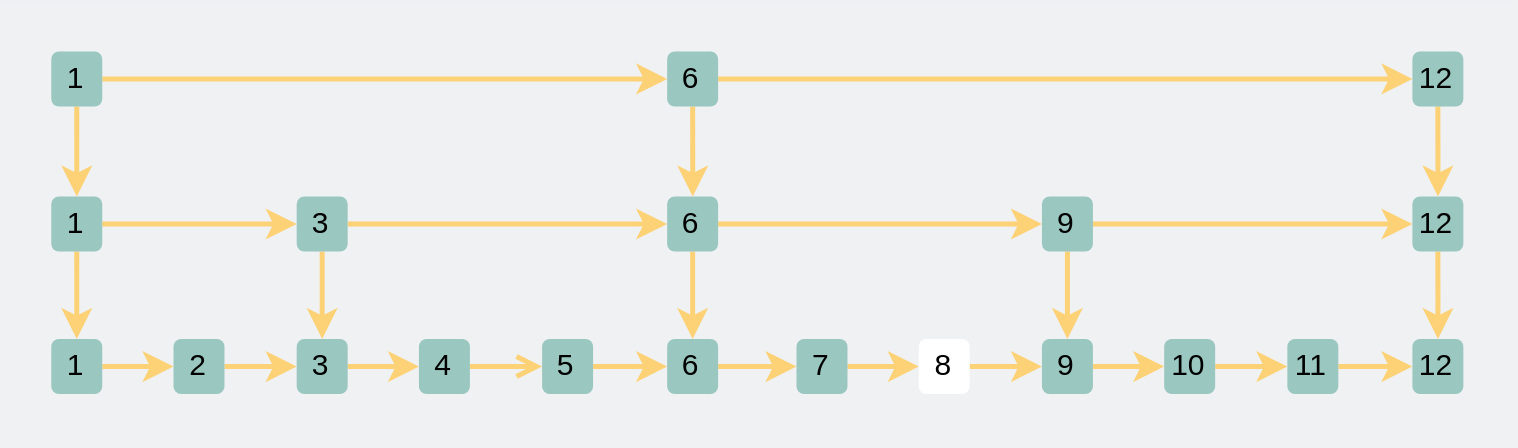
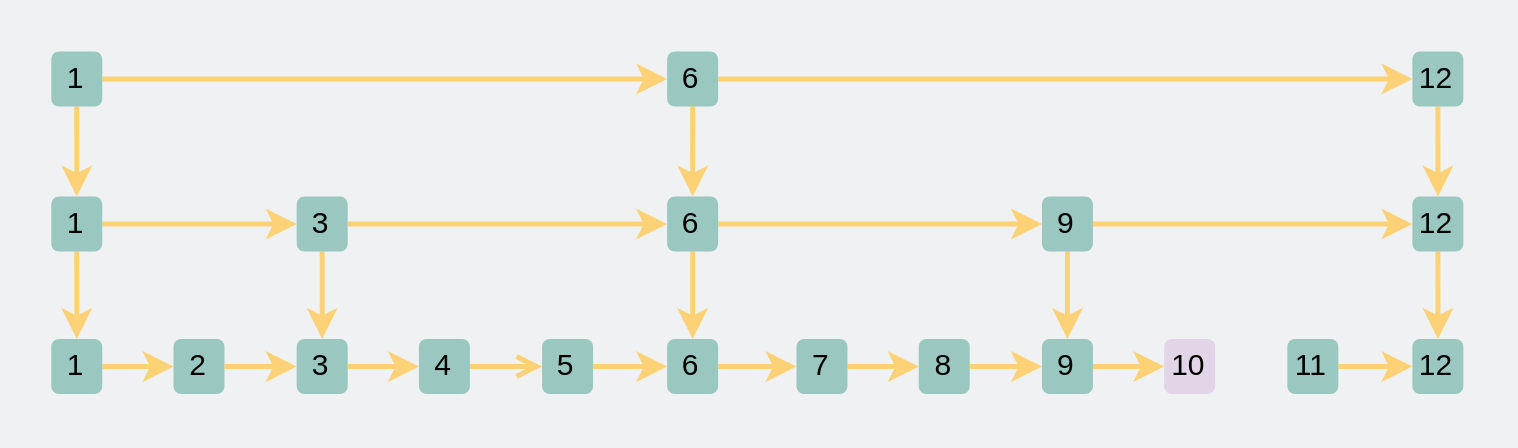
  <mxCell id="0" />
  <mxCell id="1" parent="0" />
  <mxCell id="2" style="edgeStyle=orthogonalEdgeStyle;rounded=0;orthogonalLoop=1;jettySize=auto;html=1;exitX=1;exitY=0.5;exitDx=0;exitDy=0;fontSize=24;strokeColor=#FDD276;strokeWidth=2;" parent="1" source="3" target="5" edge="1"><mxGeometry relative="1" as="geometry" /></mxCell>
  <mxCell id="3" value="&lt;font&gt;1&lt;/font&gt;" style="rounded=1;whiteSpace=wrap;html=1;fillColor=#9AC7BF;strokeColor=none;fontColor=#000000;" parent="1" vertex="1"><mxGeometry x="20" y="135" width="20.38" height="22" as="geometry" /></mxCell>
  <mxCell id="4" style="edgeStyle=orthogonalEdgeStyle;rounded=0;orthogonalLoop=1;jettySize=auto;html=1;exitX=1;exitY=0.5;exitDx=0;exitDy=0;entryX=0;entryY=0.5;entryDx=0;entryDy=0;fontSize=24;strokeColor=#FDD276;strokeWidth=2;" parent="1" source="5" target="7" edge="1"><mxGeometry relative="1" as="geometry" /></mxCell>
  <mxCell id="5" value="&lt;font&gt;2&lt;/font&gt;" style="rounded=1;whiteSpace=wrap;html=1;fillColor=#9AC7BF;strokeColor=none;fontColor=#000000;" parent="1" vertex="1"><mxGeometry x="68.88" y="135" width="20.38" height="22" as="geometry" /></mxCell>
  <mxCell id="6" style="edgeStyle=orthogonalEdgeStyle;rounded=0;orthogonalLoop=1;jettySize=auto;html=1;exitX=1;exitY=0.5;exitDx=0;exitDy=0;entryX=0;entryY=0.5;entryDx=0;entryDy=0;fontSize=24;strokeColor=#FDD276;strokeWidth=2;" parent="1" source="7" target="9" edge="1"><mxGeometry relative="1" as="geometry" /></mxCell>
  <mxCell id="7" value="&lt;font&gt;3&lt;/font&gt;" style="rounded=1;whiteSpace=wrap;html=1;fillColor=#9AC7BF;strokeColor=none;fontColor=#000000;" parent="1" vertex="1"><mxGeometry x="118.14" y="135" width="20.38" height="22" as="geometry" /></mxCell>
  <mxCell id="8" style="edgeStyle=orthogonalEdgeStyle;rounded=0;orthogonalLoop=1;jettySize=auto;html=1;exitX=1;exitY=0.5;exitDx=0;exitDy=0;entryX=0;entryY=0.5;entryDx=0;entryDy=0;fontSize=24;strokeColor=#FDD276;strokeWidth=2;endArrow=open;" parent="1" source="9" target="11" edge="1"><mxGeometry relative="1" as="geometry" /></mxCell>
  <mxCell id="9" value="&lt;font&gt;4&lt;/font&gt;" style="rounded=1;whiteSpace=wrap;html=1;fillColor=#9AC7BF;strokeColor=none;fontColor=#000000;" parent="1" vertex="1"><mxGeometry x="167.02" y="135" width="20.38" height="22" as="geometry" /></mxCell>
  <mxCell id="10" style="edgeStyle=orthogonalEdgeStyle;rounded=0;orthogonalLoop=1;jettySize=auto;html=1;exitX=1;exitY=0.5;exitDx=0;exitDy=0;entryX=0;entryY=0.5;entryDx=0;entryDy=0;fontSize=24;strokeColor=#FDD276;strokeWidth=2;" parent="1" source="11" target="13" edge="1"><mxGeometry relative="1" as="geometry" /></mxCell>
  <mxCell id="11" value="&lt;font&gt;5&lt;/font&gt;" style="rounded=1;whiteSpace=wrap;html=1;fillColor=#9AC7BF;strokeColor=none;fontColor=#000000;" parent="1" vertex="1"><mxGeometry x="216.27" y="135" width="20.38" height="22" as="geometry" /></mxCell>
  <mxCell id="12" style="edgeStyle=orthogonalEdgeStyle;rounded=0;orthogonalLoop=1;jettySize=auto;html=1;exitX=1;exitY=0.5;exitDx=0;exitDy=0;fontSize=24;strokeColor=#FDD276;strokeWidth=2;" parent="1" source="13" target="15" edge="1"><mxGeometry relative="1" as="geometry" /></mxCell>
  <mxCell id="13" value="&lt;font&gt;6&lt;/font&gt;" style="rounded=1;whiteSpace=wrap;html=1;fillColor=#9AC7BF;strokeColor=none;fontColor=#000000;" parent="1" vertex="1"><mxGeometry x="266.27" y="135" width="20.38" height="22" as="geometry" /></mxCell>
  <mxCell id="14" style="edgeStyle=orthogonalEdgeStyle;rounded=0;orthogonalLoop=1;jettySize=auto;html=1;exitX=1;exitY=0.5;exitDx=0;exitDy=0;fontSize=24;strokeColor=#FDD276;strokeWidth=2;" parent="1" source="15" target="17" edge="1"><mxGeometry relative="1" as="geometry" /></mxCell>
  <mxCell id="15" value="&lt;font&gt;7&lt;/font&gt;" style="rounded=1;whiteSpace=wrap;html=1;fillColor=#9AC7BF;strokeColor=none;fontColor=#000000;" parent="1" vertex="1"><mxGeometry x="318" y="135" width="20.38" height="22" as="geometry" /></mxCell>
  <mxCell id="16" style="edgeStyle=orthogonalEdgeStyle;rounded=0;orthogonalLoop=1;jettySize=auto;html=1;exitX=1;exitY=0.5;exitDx=0;exitDy=0;entryX=0;entryY=0.5;entryDx=0;entryDy=0;fontSize=24;strokeColor=#FDD276;strokeWidth=2;" parent="1" source="17" target="19" edge="1"><mxGeometry relative="1" as="geometry" /></mxCell>
- <mxCell id="17" value="&lt;font&gt;8&lt;/font&gt;" style="rounded=1;whiteSpace=wrap;html=1;fillColor=#ffffff;strokeColor=none;fontColor=#000000;" parent="1" vertex="1"><mxGeometry x="366.88" y="135" width="20.38" height="22" as="geometry" /></mxCell>
+ <mxCell id="17" value="&lt;font&gt;8&lt;/font&gt;" style="rounded=1;whiteSpace=wrap;html=1;fillColor=#9AC7BF;strokeColor=none;fontColor=#000000;" parent="1" vertex="1"><mxGeometry x="366.88" y="135" width="20.38" height="22" as="geometry" /></mxCell>
  <mxCell id="18" style="edgeStyle=orthogonalEdgeStyle;rounded=0;orthogonalLoop=1;jettySize=auto;html=1;exitX=1;exitY=0.5;exitDx=0;exitDy=0;entryX=0;entryY=0.5;entryDx=0;entryDy=0;fontSize=24;strokeColor=#FDD276;strokeWidth=2;" parent="1" source="19" target="21" edge="1"><mxGeometry relative="1" as="geometry" /></mxCell>
  <mxCell id="19" value="&lt;font&gt;9&lt;/font&gt;" style="rounded=1;whiteSpace=wrap;html=1;fillColor=#9AC7BF;strokeColor=none;fontColor=#000000;" parent="1" vertex="1"><mxGeometry x="416.14" y="135" width="20.38" height="22" as="geometry" /></mxCell>
- <mxCell id="20" style="edgeStyle=orthogonalEdgeStyle;rounded=0;orthogonalLoop=1;jettySize=auto;html=1;exitX=1;exitY=0.5;exitDx=0;exitDy=0;entryX=0;entryY=0.5;entryDx=0;entryDy=0;fontSize=24;strokeColor=#FDD276;strokeWidth=2;" parent="1" source="21" target="23" edge="1"><mxGeometry relative="1" as="geometry" /></mxCell>
- <mxCell id="21" value="10" style="rounded=1;whiteSpace=wrap;html=1;fillColor=#9AC7BF;strokeColor=none;fontColor=#000000;" parent="1" vertex="1"><mxGeometry x="465.02" y="135" width="20.38" height="22" as="geometry" /></mxCell>
+ <mxCell id="21" value="10" style="rounded=1;whiteSpace=wrap;html=1;fillColor=#e1d5e7;strokeColor=none;fontColor=#000000;" parent="1" vertex="1"><mxGeometry x="465.02" y="135" width="20.38" height="22" as="geometry" /></mxCell>
  <mxCell id="22" style="edgeStyle=orthogonalEdgeStyle;rounded=0;orthogonalLoop=1;jettySize=auto;html=1;exitX=1;exitY=0.5;exitDx=0;exitDy=0;fontSize=24;strokeColor=#FDD276;strokeWidth=2;" parent="1" source="23" target="24" edge="1"><mxGeometry relative="1" as="geometry" /></mxCell>
  <mxCell id="23" value="&lt;font&gt;11&lt;/font&gt;" style="rounded=1;whiteSpace=wrap;html=1;fillColor=#9AC7BF;strokeColor=none;fontColor=#000000;" parent="1" vertex="1"><mxGeometry x="514.27" y="135" width="20.38" height="22" as="geometry" /></mxCell>
  <mxCell id="24" value="&lt;font&gt;12&lt;/font&gt;" style="rounded=1;whiteSpace=wrap;html=1;fillColor=#9AC7BF;strokeColor=none;fontColor=#000000;" parent="1" vertex="1"><mxGeometry x="564.27" y="135" width="20.38" height="22" as="geometry" /></mxCell>
  <mxCell id="25" style="edgeStyle=orthogonalEdgeStyle;rounded=0;orthogonalLoop=1;jettySize=auto;html=1;exitX=0.5;exitY=1;exitDx=0;exitDy=0;strokeColor=#FDD276;strokeWidth=2;" parent="1" source="27" target="3" edge="1"><mxGeometry relative="1" as="geometry" /></mxCell>
  <mxCell id="26" style="edgeStyle=orthogonalEdgeStyle;rounded=0;orthogonalLoop=1;jettySize=auto;html=1;exitX=1;exitY=0.5;exitDx=0;exitDy=0;entryX=0;entryY=0.5;entryDx=0;entryDy=0;strokeColor=#FDD276;strokeWidth=2;" parent="1" source="27" target="43" edge="1"><mxGeometry relative="1" as="geometry" /></mxCell>
  <mxCell id="27" value="&lt;font&gt;1&lt;/font&gt;" style="rounded=1;whiteSpace=wrap;html=1;fillColor=#9AC7BF;strokeColor=none;fontColor=#000000;" parent="1" vertex="1"><mxGeometry x="20" y="78" width="20.38" height="22" as="geometry" /></mxCell>
  <mxCell id="28" style="edgeStyle=orthogonalEdgeStyle;rounded=0;orthogonalLoop=1;jettySize=auto;html=1;exitX=1;exitY=0.5;exitDx=0;exitDy=0;entryX=0;entryY=0.5;entryDx=0;entryDy=0;strokeColor=#FDD276;strokeWidth=2;" parent="1" source="30" target="46" edge="1"><mxGeometry relative="1" as="geometry" /></mxCell>
  <mxCell id="29" style="edgeStyle=orthogonalEdgeStyle;rounded=0;orthogonalLoop=1;jettySize=auto;html=1;exitX=0.5;exitY=1;exitDx=0;exitDy=0;entryX=0.5;entryY=0;entryDx=0;entryDy=0;strokeColor=#FDD276;strokeWidth=2;" parent="1" source="30" target="13" edge="1"><mxGeometry relative="1" as="geometry" /></mxCell>
  <mxCell id="30" value="&lt;font&gt;6&lt;/font&gt;" style="rounded=1;whiteSpace=wrap;html=1;fillColor=#9AC7BF;strokeColor=none;fontColor=#000000;" parent="1" vertex="1"><mxGeometry x="266.27" y="78" width="20.38" height="22" as="geometry" /></mxCell>
  <mxCell id="31" style="edgeStyle=orthogonalEdgeStyle;rounded=0;orthogonalLoop=1;jettySize=auto;html=1;exitX=0.5;exitY=1;exitDx=0;exitDy=0;strokeColor=#FDD276;strokeWidth=2;" parent="1" source="32" target="24" edge="1"><mxGeometry relative="1" as="geometry" /></mxCell>
  <mxCell id="32" value="&lt;font&gt;12&lt;/font&gt;" style="rounded=1;whiteSpace=wrap;html=1;fillColor=#9AC7BF;strokeColor=none;fontColor=#000000;" parent="1" vertex="1"><mxGeometry x="564.27" y="78" width="20.38" height="22" as="geometry" /></mxCell>
  <mxCell id="33" style="edgeStyle=orthogonalEdgeStyle;rounded=0;orthogonalLoop=1;jettySize=auto;html=1;exitX=1;exitY=0.5;exitDx=0;exitDy=0;entryX=0;entryY=0.5;entryDx=0;entryDy=0;strokeColor=#FDD276;strokeWidth=2;" parent="1" source="35" target="38" edge="1"><mxGeometry relative="1" as="geometry" /></mxCell>
  <mxCell id="34" style="edgeStyle=orthogonalEdgeStyle;rounded=0;orthogonalLoop=1;jettySize=auto;html=1;exitX=0.5;exitY=1;exitDx=0;exitDy=0;strokeColor=#FDD276;strokeWidth=2;" parent="1" source="35" target="27" edge="1"><mxGeometry relative="1" as="geometry" /></mxCell>
  <mxCell id="35" value="&lt;font&gt;1&lt;/font&gt;" style="rounded=1;whiteSpace=wrap;html=1;fillColor=#9AC7BF;strokeColor=none;fontColor=#000000;" parent="1" vertex="1"><mxGeometry x="20" y="20" width="20.38" height="22" as="geometry" /></mxCell>
  <mxCell id="36" style="edgeStyle=orthogonalEdgeStyle;rounded=0;orthogonalLoop=1;jettySize=auto;html=1;exitX=1;exitY=0.5;exitDx=0;exitDy=0;strokeColor=#FDD276;strokeWidth=2;" parent="1" source="38" target="40" edge="1"><mxGeometry relative="1" as="geometry" /></mxCell>
  <mxCell id="37" style="edgeStyle=orthogonalEdgeStyle;rounded=0;orthogonalLoop=1;jettySize=auto;html=1;exitX=0.5;exitY=1;exitDx=0;exitDy=0;strokeColor=#FDD276;strokeWidth=2;" parent="1" source="38" target="30" edge="1"><mxGeometry relative="1" as="geometry" /></mxCell>
  <mxCell id="38" value="&lt;font&gt;6&lt;/font&gt;" style="rounded=1;whiteSpace=wrap;html=1;fillColor=#9AC7BF;strokeColor=none;fontColor=#000000;" parent="1" vertex="1"><mxGeometry x="266.27" y="20" width="20.38" height="22" as="geometry" /></mxCell>
  <mxCell id="39" style="edgeStyle=orthogonalEdgeStyle;rounded=0;orthogonalLoop=1;jettySize=auto;html=1;exitX=0.5;exitY=1;exitDx=0;exitDy=0;strokeColor=#FDD276;strokeWidth=2;" parent="1" source="40" target="32" edge="1"><mxGeometry relative="1" as="geometry" /></mxCell>
  <mxCell id="40" value="&lt;font&gt;12&lt;/font&gt;" style="rounded=1;whiteSpace=wrap;html=1;fillColor=#9AC7BF;strokeColor=none;fontColor=#000000;" parent="1" vertex="1"><mxGeometry x="564.27" y="20" width="20.38" height="22" as="geometry" /></mxCell>
  <mxCell id="41" style="edgeStyle=orthogonalEdgeStyle;rounded=0;orthogonalLoop=1;jettySize=auto;html=1;exitX=1;exitY=0.5;exitDx=0;exitDy=0;entryX=0;entryY=0.5;entryDx=0;entryDy=0;strokeColor=#FDD276;strokeWidth=2;" parent="1" source="43" target="30" edge="1"><mxGeometry relative="1" as="geometry" /></mxCell>
  <mxCell id="42" style="edgeStyle=orthogonalEdgeStyle;rounded=0;orthogonalLoop=1;jettySize=auto;html=1;exitX=0.5;exitY=1;exitDx=0;exitDy=0;entryX=0.5;entryY=0;entryDx=0;entryDy=0;strokeColor=#FDD276;strokeWidth=2;" parent="1" source="43" target="7" edge="1"><mxGeometry relative="1" as="geometry" /></mxCell>
  <mxCell id="43" value="&lt;font&gt;3&lt;/font&gt;" style="rounded=1;whiteSpace=wrap;html=1;fillColor=#9AC7BF;strokeColor=none;fontColor=#000000;" parent="1" vertex="1"><mxGeometry x="118.14" y="78" width="20.38" height="22" as="geometry" /></mxCell>
  <mxCell id="44" style="edgeStyle=orthogonalEdgeStyle;rounded=0;orthogonalLoop=1;jettySize=auto;html=1;exitX=1;exitY=0.5;exitDx=0;exitDy=0;entryX=0;entryY=0.5;entryDx=0;entryDy=0;strokeColor=#FDD276;strokeWidth=2;" parent="1" source="46" target="32" edge="1"><mxGeometry relative="1" as="geometry" /></mxCell>
  <mxCell id="45" style="edgeStyle=orthogonalEdgeStyle;rounded=0;orthogonalLoop=1;jettySize=auto;html=1;exitX=0.5;exitY=1;exitDx=0;exitDy=0;entryX=0.5;entryY=0;entryDx=0;entryDy=0;strokeColor=#FDD276;strokeWidth=2;" parent="1" source="46" target="19" edge="1"><mxGeometry relative="1" as="geometry" /></mxCell>
  <mxCell id="46" value="&lt;font&gt;9&lt;/font&gt;" style="rounded=1;whiteSpace=wrap;html=1;fillColor=#9AC7BF;strokeColor=none;fontColor=#000000;" parent="1" vertex="1"><mxGeometry x="416.14" y="78" width="20.38" height="22" as="geometry" /></mxCell>
